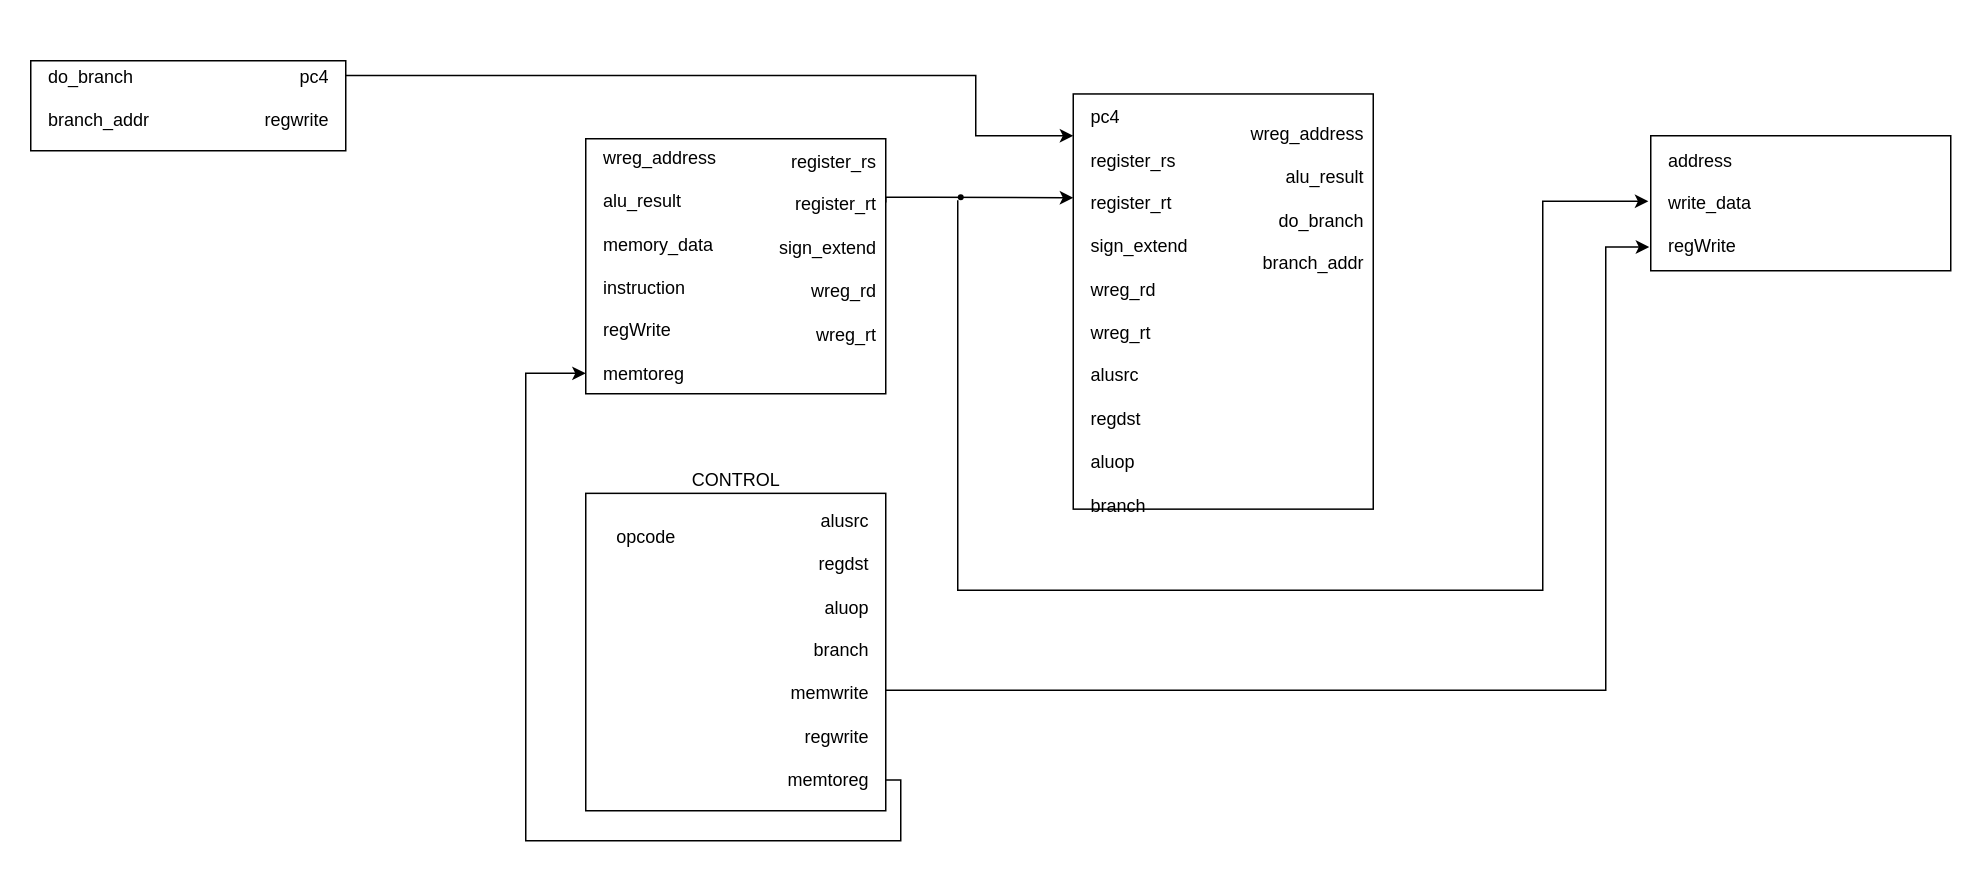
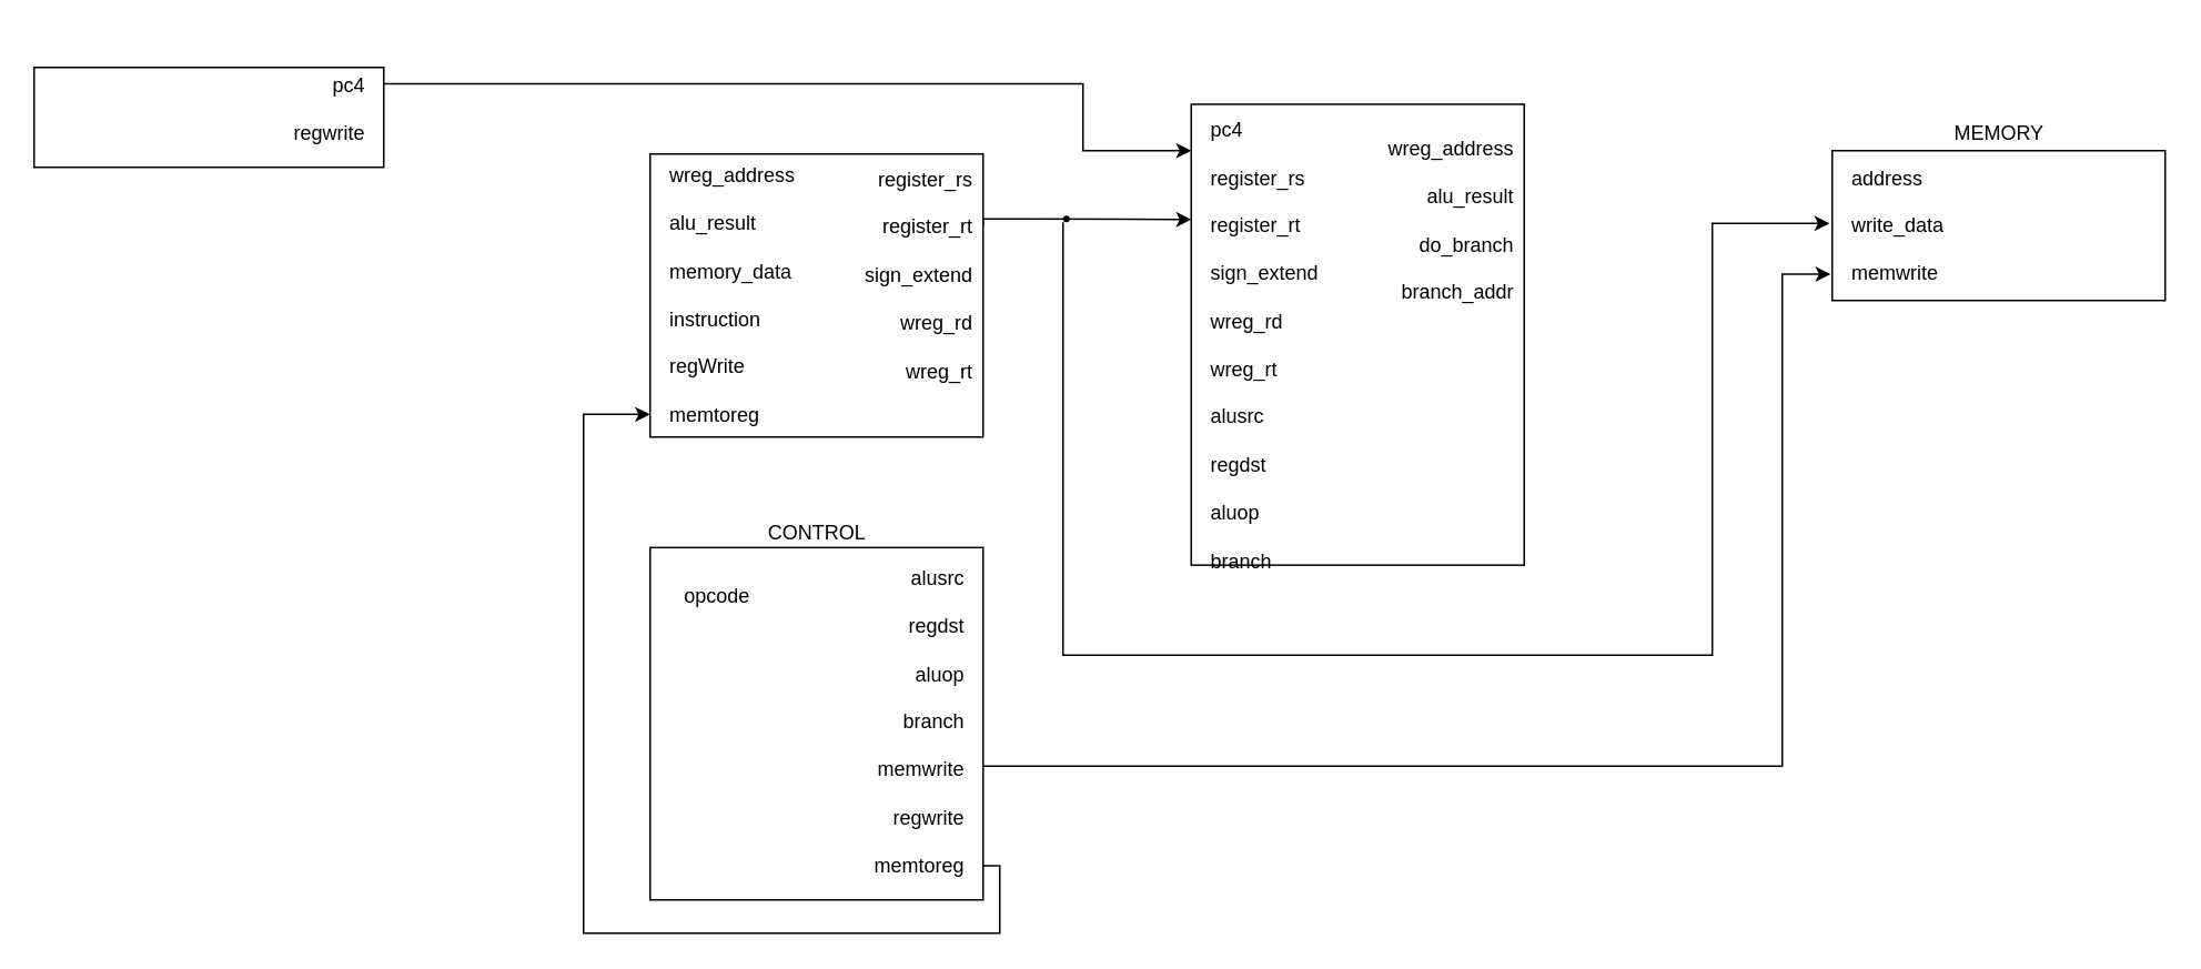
  <mxCell id="0" />
  <mxCell id="1" parent="0" />
  <mxCell id="2" value="" style="group" parent="1" vertex="1" connectable="0"><mxGeometry x="390" y="72" width="200" height="250" as="geometry" /></mxCell>
  <mxCell id="3" value="" style="rounded=0;whiteSpace=wrap;html=1;" parent="2" vertex="1"><mxGeometry y="20" width="200" height="170" as="geometry" /></mxCell>
  <mxCell id="4" value="&lt;div&gt;&lt;span&gt;wreg_address&lt;/span&gt;&lt;/div&gt;&lt;div&gt;&lt;br&gt;&lt;/div&gt;&lt;div&gt;alu_result&lt;/div&gt;&lt;div&gt;&lt;br&gt;&lt;/div&gt;&lt;div&gt;memory_data&lt;br&gt;&lt;/div&gt;&lt;div&gt;&lt;br&gt;&lt;/div&gt;&lt;div&gt;instruction&lt;br&gt;&lt;/div&gt;&lt;div&gt;&lt;br&gt;&lt;/div&gt;&lt;div&gt;regWrite&lt;/div&gt;&lt;div&gt;&lt;br&gt;&lt;/div&gt;&lt;div&gt;memtoreg&lt;/div&gt;" style="text;html=1;align=left;verticalAlign=middle;resizable=0;points=[];autosize=1;" parent="2" vertex="1"><mxGeometry x="10" y="25" width="90" height="160" as="geometry" /></mxCell>
  <mxCell id="5" value="&lt;div&gt;register_rs&lt;/div&gt;&lt;div&gt;&lt;br&gt;&lt;/div&gt;&lt;div&gt;register_rt&lt;/div&gt;&lt;div&gt;&lt;br&gt;&lt;/div&gt;&lt;div&gt;sign_extend&lt;/div&gt;&lt;div&gt;&lt;br&gt;&lt;/div&gt;&lt;div&gt;wreg_rd&lt;/div&gt;&lt;div&gt;&lt;br&gt;&lt;/div&gt;&lt;div&gt;wreg_rt&lt;/div&gt;&lt;div&gt;&lt;br&gt;&lt;/div&gt;" style="text;html=1;align=right;verticalAlign=middle;resizable=0;points=[];autosize=1;" parent="2" vertex="1"><mxGeometry x="115" y="25" width="80" height="150" as="geometry" /></mxCell>
  <mxCell id="6" value="" style="group" parent="1" vertex="1" connectable="0"><mxGeometry x="715" y="40" width="200" height="310" as="geometry" /></mxCell>
  <mxCell id="7" value="" style="rounded=0;whiteSpace=wrap;html=1;" parent="6" vertex="1"><mxGeometry y="22.143" width="200" height="276.786" as="geometry" /></mxCell>
  <mxCell id="8" value="&lt;div&gt;pc4&lt;/div&gt;&lt;div&gt;&lt;br&gt;&lt;/div&gt;&lt;div&gt;register_rs&lt;/div&gt;&lt;div&gt;&lt;br&gt;&lt;/div&gt;&lt;div&gt;register_rt&lt;/div&gt;&lt;div&gt;&lt;br&gt;&lt;/div&gt;&lt;div&gt;sign_extend&lt;/div&gt;&lt;div&gt;&lt;br&gt;&lt;/div&gt;&lt;div&gt;&lt;div&gt;wreg_rd&lt;/div&gt;&lt;div&gt;&lt;br&gt;&lt;/div&gt;&lt;div&gt;wreg_rt&lt;/div&gt;&lt;div&gt;&lt;br&gt;&lt;/div&gt;&lt;/div&gt;&lt;div&gt;alusrc&lt;/div&gt;&lt;div&gt;&lt;br&gt;&lt;/div&gt;&lt;div&gt;regdst&lt;/div&gt;&lt;div&gt;&lt;br&gt;&lt;/div&gt;&lt;div&gt;aluop&lt;br&gt;&lt;/div&gt;&lt;div&gt;&lt;br&gt;&lt;/div&gt;&lt;div&gt;branch&lt;/div&gt;" style="text;html=1;align=left;verticalAlign=middle;resizable=0;points=[];autosize=1;" parent="6" vertex="1"><mxGeometry x="10" y="32.214" width="80" height="270" as="geometry" /></mxCell>
  <mxCell id="9" value="&lt;div&gt;&lt;span&gt;wreg_address&lt;/span&gt;&lt;br&gt;&lt;/div&gt;&lt;div&gt;&lt;br&gt;&lt;/div&gt;&lt;div&gt;alu_result&lt;br&gt;&lt;/div&gt;&lt;div&gt;&lt;br&gt;&lt;/div&gt;&lt;div&gt;&lt;div&gt;do_branch&lt;/div&gt;&lt;div&gt;&lt;br&gt;&lt;/div&gt;&lt;div&gt;branch_addr&lt;/div&gt;&lt;/div&gt;" style="text;html=1;align=right;verticalAlign=middle;resizable=0;points=[];autosize=1;" parent="6" vertex="1"><mxGeometry x="105" y="42.143" width="90" height="100" as="geometry" /></mxCell>
  <mxCell id="10" value="" style="group" parent="1" vertex="1" connectable="0"><mxGeometry x="390" y="310" width="200" height="230" as="geometry" /></mxCell>
  <mxCell id="11" value="" style="rounded=0;whiteSpace=wrap;html=1;" parent="10" vertex="1"><mxGeometry y="18.4" width="200" height="211.6" as="geometry" /></mxCell>
  <mxCell id="12" value="&lt;div&gt;&lt;div&gt;alusrc&lt;br&gt;&lt;/div&gt;&lt;div&gt;&lt;br&gt;&lt;/div&gt;&lt;div&gt;regdst&lt;br&gt;&lt;/div&gt;&lt;div&gt;&lt;br&gt;&lt;/div&gt;&lt;div&gt;aluop&lt;/div&gt;&lt;/div&gt;&lt;div&gt;&lt;br&gt;&lt;/div&gt;&lt;div&gt;branch&lt;br&gt;&lt;/div&gt;&lt;div&gt;&lt;br&gt;&lt;/div&gt;&lt;div&gt;memwrite&lt;br&gt;&lt;/div&gt;&lt;div&gt;&lt;br&gt;&lt;/div&gt;&lt;div&gt;regwrite&lt;/div&gt;&lt;div&gt;&lt;br&gt;&lt;/div&gt;&lt;div&gt;memtoreg&lt;br&gt;&lt;/div&gt;" style="text;html=1;align=right;verticalAlign=middle;resizable=0;points=[];autosize=1;" parent="10" vertex="1"><mxGeometry x="120" y="27.6" width="70" height="190" as="geometry" /></mxCell>
  <mxCell id="13" value="opcode" style="text;html=1;align=center;verticalAlign=middle;resizable=0;points=[];autosize=1;" parent="10" vertex="1"><mxGeometry x="15" y="37.6" width="50" height="20" as="geometry" /></mxCell>
  <mxCell id="14" value="CONTROL" style="text;html=1;align=center;verticalAlign=middle;resizable=0;points=[];autosize=1;" parent="10" vertex="1"><mxGeometry x="65" width="70" height="20" as="geometry" /></mxCell>
  <mxCell id="15" value="" style="group" parent="1" vertex="1" connectable="0"><mxGeometry x="20" y="20" width="210" height="80" as="geometry" /></mxCell>
  <mxCell id="16" value="" style="rounded=0;whiteSpace=wrap;html=1;" parent="15" vertex="1"><mxGeometry y="20" width="210" height="60" as="geometry" /></mxCell>
- <mxCell id="17" value="do_branch&lt;br&gt;&lt;br&gt;branch_addr" style="text;html=1;align=left;verticalAlign=middle;resizable=0;points=[];autosize=1;" parent="15" vertex="1"><mxGeometry x="10" y="20" width="80" height="50" as="geometry" /></mxCell>
  <mxCell id="18" value="pc4&lt;br&gt;&lt;br&gt;regwrite" style="text;html=1;align=right;verticalAlign=middle;resizable=0;points=[];autosize=1;" parent="15" vertex="1"><mxGeometry x="130" y="20" width="70" height="50" as="geometry" /></mxCell>
  <mxCell id="19" value="" style="group" parent="1" vertex="1" connectable="0"><mxGeometry x="1100" y="70" width="200" height="110" as="geometry" /></mxCell>
  <mxCell id="20" value="" style="rounded=0;whiteSpace=wrap;html=1;" parent="19" vertex="1"><mxGeometry y="20" width="200" height="90" as="geometry" /></mxCell>
- <mxCell id="21" value="address&lt;br&gt;&lt;br&gt;write_data&lt;br&gt;&lt;br&gt;regWrite" style="text;html=1;align=left;verticalAlign=middle;resizable=0;points=[];autosize=1;" parent="19" vertex="1"><mxGeometry x="10" y="25" width="70" height="80" as="geometry" /></mxCell>
+ <mxCell id="21" value="address&lt;br&gt;&lt;br&gt;write_data&lt;br&gt;&lt;br&gt;memwrite" style="text;html=1;align=left;verticalAlign=middle;resizable=0;points=[];autosize=1;" parent="19" vertex="1"><mxGeometry x="10" y="25" width="70" height="80" as="geometry" /></mxCell>
+ <mxCell id="22" value="MEMORY" style="text;html=1;align=center;verticalAlign=middle;resizable=0;points=[];autosize=1;" parent="19" vertex="1"><mxGeometry x="65" width="70" height="20" as="geometry" /></mxCell>
  <mxCell id="23" value="" style="endArrow=classic;html=1;exitX=1;exitY=0.25;exitDx=0;exitDy=0;entryX=0;entryY=0.25;entryDx=0;entryDy=0;edgeStyle=orthogonalEdgeStyle;rounded=0;" parent="1" source="3" target="7" edge="1"><mxGeometry width="50" height="50" relative="1" as="geometry"><mxPoint x="620" y="260" as="sourcePoint" /><mxPoint x="670" y="210" as="targetPoint" /><Array as="points"><mxPoint x="590" y="131" /><mxPoint x="620" y="131" /></Array></mxGeometry></mxCell>
  <mxCell id="24" value="" style="endArrow=classic;html=1;exitX=0.999;exitY=0.62;exitDx=0;exitDy=0;entryX=-0.005;entryY=0.824;entryDx=0;entryDy=0;edgeStyle=orthogonalEdgeStyle;rounded=0;jumpStyle=arc;entryPerimeter=0;exitPerimeter=0;" parent="1" source="11" target="20" edge="1"><mxGeometry width="50" height="50" relative="1" as="geometry"><mxPoint x="920" y="590" as="sourcePoint" /><mxPoint x="970" y="540" as="targetPoint" /><Array as="points"><mxPoint x="1070" y="460" /><mxPoint x="1070" y="164" /></Array></mxGeometry></mxCell>
  <mxCell id="25" value="" style="endArrow=classic;html=1;exitX=1;exitY=0.165;exitDx=0;exitDy=0;exitPerimeter=0;edgeStyle=orthogonalEdgeStyle;rounded=0;" parent="1" source="16" edge="1"><mxGeometry width="50" height="50" relative="1" as="geometry"><mxPoint x="230" y="60" as="sourcePoint" /><mxPoint x="715" y="90" as="targetPoint" /><Array as="points"><mxPoint x="650" y="50" /><mxPoint x="650" y="90" /></Array></mxGeometry></mxCell>
  <mxCell id="26" value="" style="endArrow=classic;html=1;strokeColor=#000000;exitX=1.001;exitY=0.903;exitDx=0;exitDy=0;exitPerimeter=0;entryX=0;entryY=0.92;entryDx=0;entryDy=0;edgeStyle=orthogonalEdgeStyle;rounded=0;jumpStyle=arc;entryPerimeter=0;" parent="1" source="11" target="3" edge="1"><mxGeometry width="50" height="50" relative="1" as="geometry"><mxPoint x="600" y="520" as="sourcePoint" /><mxPoint x="360" y="260" as="targetPoint" /><Array as="points"><mxPoint x="600" y="520" /><mxPoint x="600" y="560" /><mxPoint x="350" y="560" /><mxPoint x="350" y="248" /><mxPoint x="390" y="248" /></Array></mxGeometry></mxCell>
  <mxCell id="27" value="" style="shape=ellipse;fillColor=#000000;strokeColor=none;html=1" parent="1" vertex="1"><mxGeometry x="638" y="129" width="4" height="4" as="geometry" /></mxCell>
  <mxCell id="28" value="" style="endArrow=classic;html=1;strokeColor=#000000;entryX=0.002;entryY=0.452;entryDx=0;entryDy=0;entryPerimeter=0;edgeStyle=orthogonalEdgeStyle;jumpStyle=gap;rounded=0;" parent="1" edge="1"><mxGeometry width="50" height="50" relative="1" as="geometry"><mxPoint x="638" y="133" as="sourcePoint" /><mxPoint x="1098.4" y="133.68" as="targetPoint" /><Array as="points"><mxPoint x="638" y="393" /><mxPoint x="1028" y="393" /><mxPoint x="1028" y="134" /></Array></mxGeometry></mxCell>
